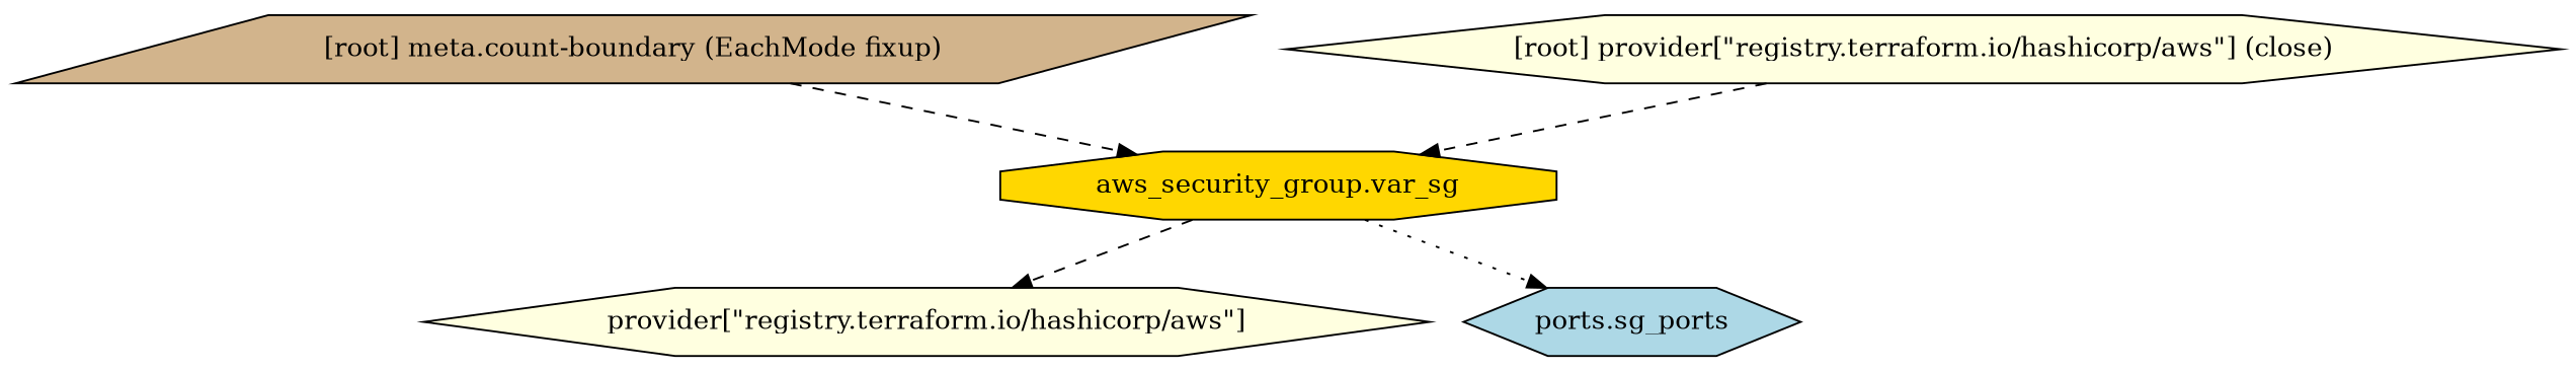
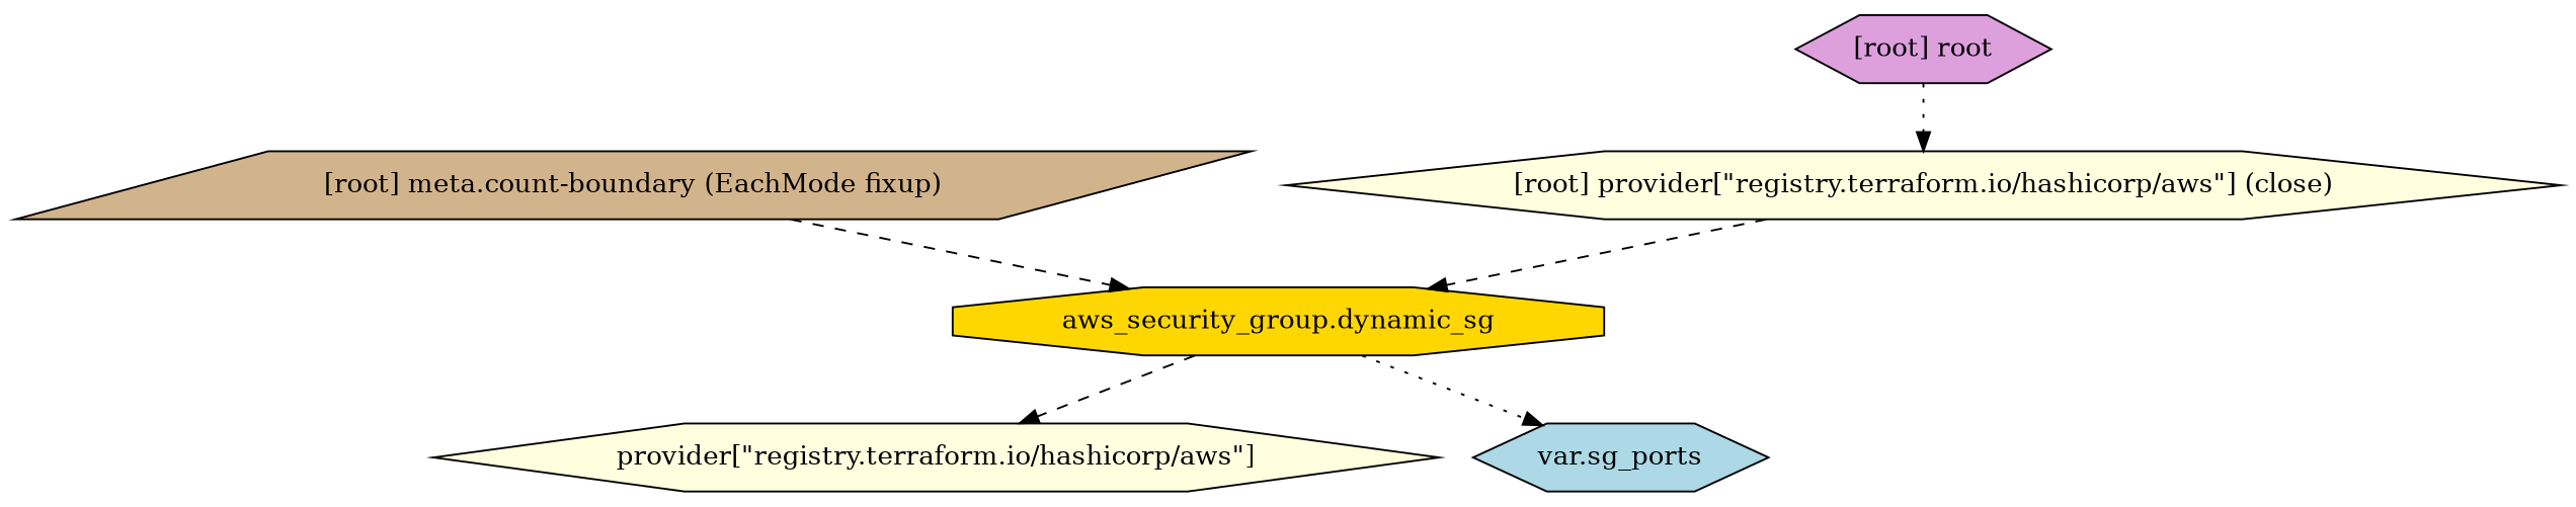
  digraph {
    compound=true
    newrank=true
    node [fillcolor=lightyellow shape=hexagon style=filled]
    edge [style=dashed]
-   n1 [fillcolor=gold label="aws_security_group.var_sg" shape=octagon]
+   n1 [fillcolor=gold label="aws_security_group.dynamic_sg" shape=octagon]
    n2 [label="provider[\"registry.terraform.io/hashicorp/aws\"]"]
-   n3 [fillcolor=lightblue label="ports.sg_ports"]
+   n3 [fillcolor=lightblue label="var.sg_ports"]
    "[root] meta.count-boundary (EachMode fixup)" [fillcolor=tan shape=parallelogram]
    "[root] provider[\"registry.terraform.io/hashicorp/aws\"] (close)"
+   "[root] root" [fillcolor=plum]
    subgraph sub_1 {
      n1
      n2
      n3
      "[root] meta.count-boundary (EachMode fixup)"
      "[root] provider[\"registry.terraform.io/hashicorp/aws\"] (close)"
+     "[root] root"
    }
    n1 -> n2
    n1 -> n3 [style=dotted]
    "[root] meta.count-boundary (EachMode fixup)" -> n1
    "[root] provider[\"registry.terraform.io/hashicorp/aws\"] (close)" -> n1
+   "[root] root" -> "[root] provider[\"registry.terraform.io/hashicorp/aws\"] (close)" [style=dotted]
  }
